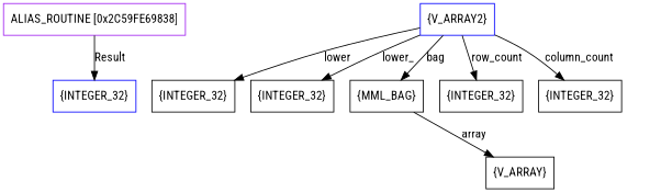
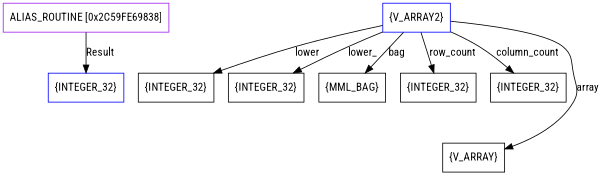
  digraph {
    fontname="Roboto Condensed"
    node [fontname="Roboto Condensed" shape=box]
    edge [fontname="Roboto Condensed"]
    n1 [color=purple label=<ALIAS_ROUTINE [0x2C59FE69838]>]
    n2 [color=blue label=<{INTEGER_32}>]
    n3 [color=blue label=<{V_ARRAY2}>]
    n4 [label=<{INTEGER_32}>]
    n5 [label=<{INTEGER_32}>]
    n6 [label=<{MML_BAG}>]
    n7 [label=<{INTEGER_32}>]
    n8 [label=<{INTEGER_32}>]
    n9 [label=<{V_ARRAY}>]
    n1 -> n2 [label=<Result>]
    n3 -> n4 [label=<lower>]
    n3 -> n5 [label=<lower_>]
    n3 -> n6 [label=<bag>]
    n3 -> n7 [label=<row_count>]
    n3 -> n8 [label=<column_count>]
-   n6 -> n9 [label=<array>]
+   n3 -> n9 [label=<array>]
  }
